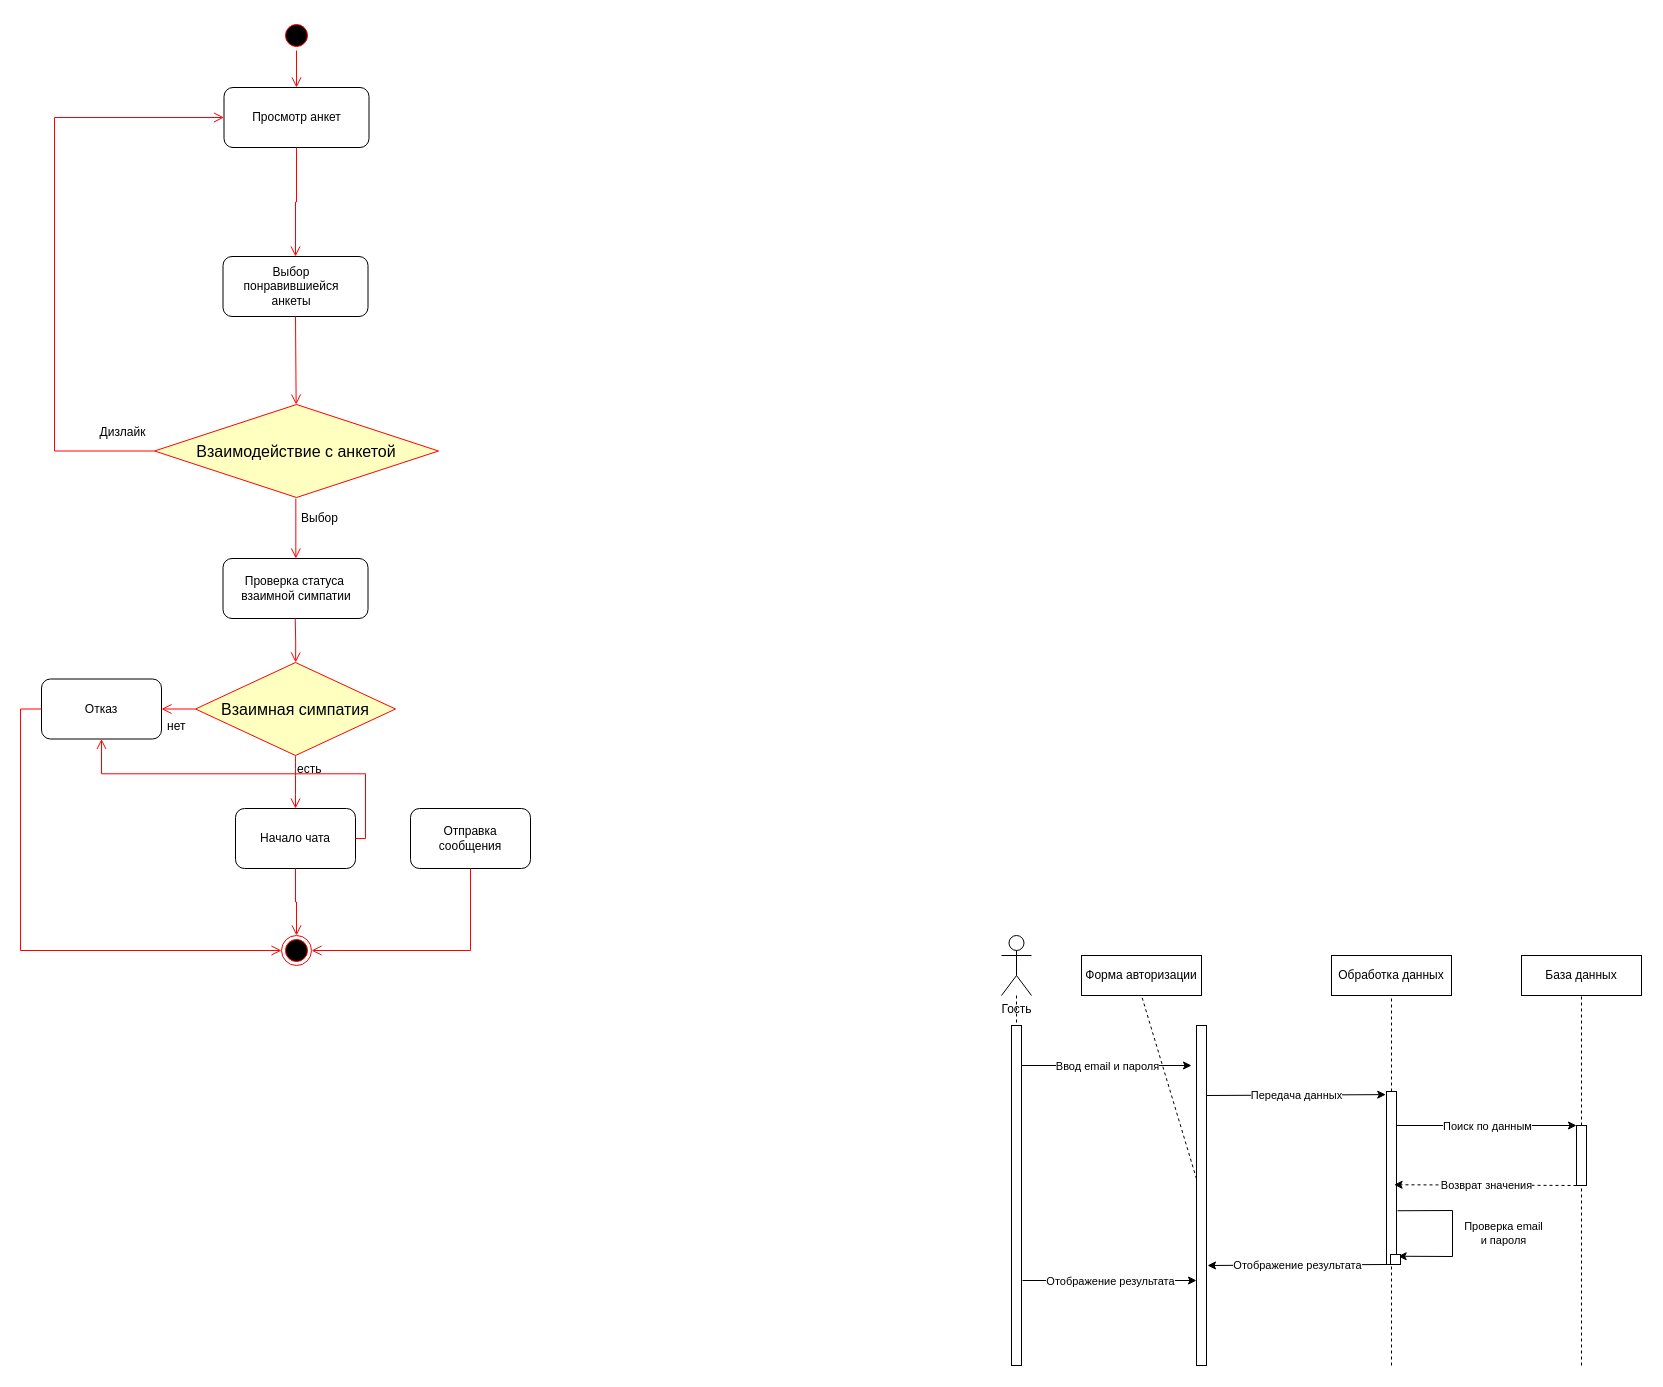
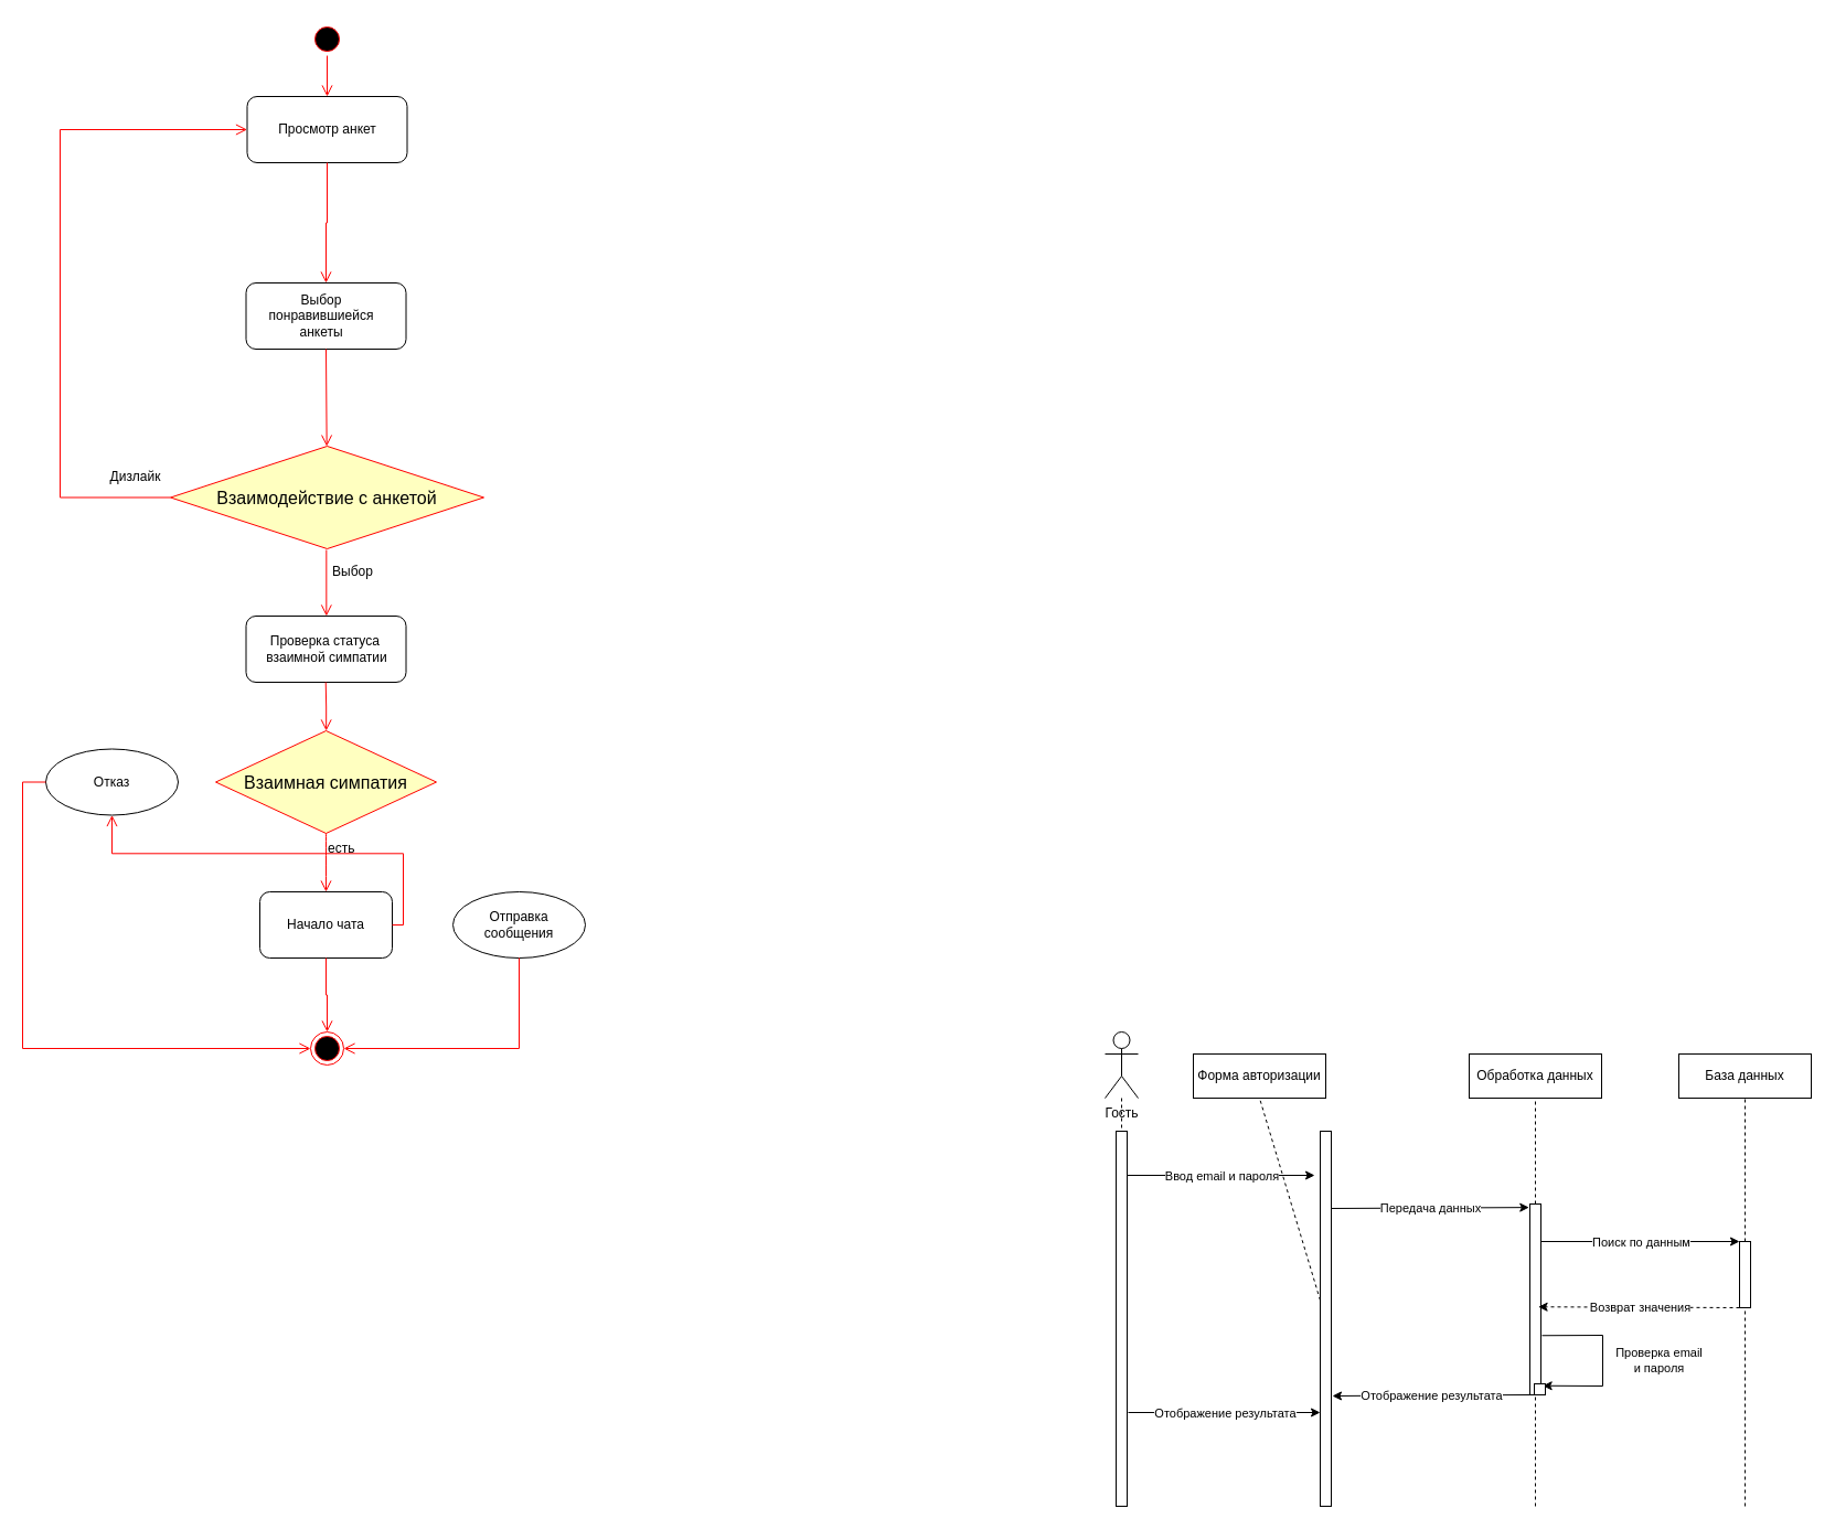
  <mxCell id="0" />
  <mxCell id="1" parent="0" />
  <mxCell id="2" value="" style="ellipse;html=1;shape=startState;fillColor=#000000;strokeColor=#ff0000;" parent="1" vertex="1"><mxGeometry x="281" y="20" width="30" height="30" as="geometry" /></mxCell>
  <mxCell id="3" value="" style="edgeStyle=orthogonalEdgeStyle;html=1;verticalAlign=bottom;endArrow=open;endSize=8;strokeColor=#ff0000;rounded=0;entryX=0.5;entryY=0;entryDx=0;entryDy=0;" parent="1" source="2" target="21" edge="1"><mxGeometry relative="1" as="geometry"><mxPoint x="296" y="184" as="targetPoint" /></mxGeometry></mxCell>
  <mxCell id="4" value="" style="rounded=1;whiteSpace=wrap;html=1;" parent="1" vertex="1"><mxGeometry x="222.5" y="256" width="145" height="60" as="geometry" /></mxCell>
  <mxCell id="5" value="Выбор понравившиейся анкеты" style="text;html=1;strokeColor=none;fillColor=none;align=center;verticalAlign=middle;whiteSpace=wrap;rounded=0;" parent="1" vertex="1"><mxGeometry x="261" y="271" width="60" height="30" as="geometry" /></mxCell>
  <mxCell id="6" value="" style="edgeStyle=orthogonalEdgeStyle;html=1;verticalAlign=bottom;endArrow=open;endSize=8;strokeColor=#ff0000;rounded=0;" parent="1" edge="1"><mxGeometry relative="1" as="geometry"><mxPoint x="295.33" y="558" as="targetPoint" /><mxPoint x="295.33" y="498" as="sourcePoint" /></mxGeometry></mxCell>
  <mxCell id="7" value=" Начало чата  " style="rounded=1;whiteSpace=wrap;html=1;" parent="1" vertex="1"><mxGeometry x="235" y="808" width="120" height="60" as="geometry" /></mxCell>
  <mxCell id="8" value="Взаимная симпатия" style="rhombus;whiteSpace=wrap;html=1;fontColor=#000000;fillColor=#ffffc0;strokeColor=#ff0000;fontSize=16;" parent="1" vertex="1"><mxGeometry x="195" y="662" width="200" height="93" as="geometry" /></mxCell>
  <mxCell id="9" value="есть" style="edgeStyle=orthogonalEdgeStyle;html=1;align=left;verticalAlign=top;endArrow=open;endSize=8;strokeColor=#ff0000;rounded=0;fontSize=12;curved=1;" parent="1" source="8" target="7" edge="1"><mxGeometry x="-1" relative="1" as="geometry"><mxPoint x="272" y="1102" as="targetPoint" /></mxGeometry></mxCell>
  <mxCell id="10" value="" style="ellipse;html=1;shape=endState;fillColor=#000000;strokeColor=#ff0000;fontSize=16;" parent="1" vertex="1"><mxGeometry x="281" y="935" width="30" height="30" as="geometry" /></mxCell>
  <mxCell id="11" value="" style="rounded=1;whiteSpace=wrap;html=1;" parent="1" vertex="1"><mxGeometry x="222.5" y="558" width="145" height="60" as="geometry" /></mxCell>
  <mxCell id="12" value="Проверка статуса&amp;nbsp; взаимной симпатии" style="text;html=1;strokeColor=none;fillColor=none;align=center;verticalAlign=middle;whiteSpace=wrap;rounded=0;" parent="1" vertex="1"><mxGeometry x="233" y="573" width="126" height="30" as="geometry" /></mxCell>
  <mxCell id="13" value="" style="edgeStyle=orthogonalEdgeStyle;html=1;verticalAlign=bottom;endArrow=open;endSize=8;strokeColor=#ff0000;rounded=0;entryX=0.5;entryY=0;entryDx=0;entryDy=0;" parent="1" edge="1"><mxGeometry relative="1" as="geometry"><mxPoint x="295.16" y="662" as="targetPoint" /><mxPoint x="294.73" y="618" as="sourcePoint" /></mxGeometry></mxCell>
- <mxCell id="14" value="нет" style="html=1;align=left;verticalAlign=top;endArrow=open;endSize=8;strokeColor=#ff0000;rounded=0;fontSize=12;exitX=0;exitY=0.5;exitDx=0;exitDy=0;entryX=1;entryY=0.5;entryDx=0;entryDy=0;" parent="1" source="8" target="15" edge="1"><mxGeometry x="0.767" y="3" relative="1" as="geometry"><mxPoint x="165" y="996" as="targetPoint" /><mxPoint x="305" y="903" as="sourcePoint" /><mxPoint as="offset" /></mxGeometry></mxCell>
- <mxCell id="15" value="Отказ" style="rounded=1;whiteSpace=wrap;html=1;" parent="1" vertex="1"><mxGeometry x="41" y="678.5" width="120" height="60" as="geometry" /></mxCell>
+ <mxCell id="15" value="Отказ" style="ellipse;whiteSpace=wrap;html=1;" parent="1" vertex="1"><mxGeometry x="41" y="678.5" width="120" height="60" as="geometry" /></mxCell>
  <mxCell id="16" value="" style="edgeStyle=orthogonalEdgeStyle;html=1;verticalAlign=bottom;endArrow=open;endSize=8;strokeColor=#ff0000;rounded=0;exitX=1;exitY=0.5;exitDx=0;exitDy=0;" parent="1" source="7" target="15" edge="1"><mxGeometry relative="1" as="geometry"><mxPoint x="305" y="793" as="targetPoint" /><mxPoint x="304.57" y="749" as="sourcePoint" /></mxGeometry></mxCell>
- <mxCell id="17" value="Отправка сообщения" style="rounded=1;whiteSpace=wrap;html=1;" parent="1" vertex="1"><mxGeometry x="410" y="808" width="120" height="60" as="geometry" /></mxCell>
+ <mxCell id="17" value="Отправка сообщения" style="ellipse;whiteSpace=wrap;html=1;" parent="1" vertex="1"><mxGeometry x="410" y="808" width="120" height="60" as="geometry" /></mxCell>
  <mxCell id="18" value="" style="edgeStyle=orthogonalEdgeStyle;html=1;verticalAlign=bottom;endArrow=open;endSize=8;strokeColor=#ff0000;rounded=0;entryX=0.5;entryY=0;entryDx=0;entryDy=0;exitX=0.5;exitY=1;exitDx=0;exitDy=0;" parent="1" source="7" target="10" edge="1"><mxGeometry relative="1" as="geometry"><mxPoint x="305" y="793" as="targetPoint" /><mxPoint x="304.57" y="749" as="sourcePoint" /></mxGeometry></mxCell>
  <mxCell id="19" value="" style="edgeStyle=orthogonalEdgeStyle;html=1;verticalAlign=bottom;endArrow=open;endSize=8;strokeColor=#ff0000;rounded=0;entryX=1;entryY=0.5;entryDx=0;entryDy=0;exitX=0.5;exitY=1;exitDx=0;exitDy=0;" parent="1" source="17" target="10" edge="1"><mxGeometry relative="1" as="geometry"><mxPoint x="315" y="803" as="targetPoint" /><mxPoint x="314.57" y="759" as="sourcePoint" /></mxGeometry></mxCell>
  <mxCell id="20" value="" style="edgeStyle=orthogonalEdgeStyle;html=1;verticalAlign=bottom;endArrow=open;endSize=8;strokeColor=#ff0000;rounded=0;exitX=0;exitY=0.5;exitDx=0;exitDy=0;entryX=0;entryY=0.5;entryDx=0;entryDy=0;" parent="1" source="15" edge="1" target="10"><mxGeometry relative="1" as="geometry"><mxPoint x="295" y="521" as="targetPoint" /><mxPoint x="304.57" y="749" as="sourcePoint" /><Array as="points"><mxPoint x="20" y="709" /><mxPoint x="20" y="950" /></Array></mxGeometry></mxCell>
  <mxCell id="21" value=" Просмотр анкет" style="rounded=1;whiteSpace=wrap;html=1;" parent="1" vertex="1"><mxGeometry x="223.5" y="87" width="145" height="60" as="geometry" /></mxCell>
  <mxCell id="22" value="" style="edgeStyle=orthogonalEdgeStyle;html=1;verticalAlign=bottom;endArrow=open;endSize=8;strokeColor=#ff0000;rounded=0;exitX=0.5;exitY=1;exitDx=0;exitDy=0;entryX=0.5;entryY=0;entryDx=0;entryDy=0;" parent="1" source="21" target="4" edge="1"><mxGeometry relative="1" as="geometry"><mxPoint x="305.57" y="314" as="targetPoint" /><mxPoint x="305.57" y="254" as="sourcePoint" /></mxGeometry></mxCell>
  <mxCell id="23" value="Гость" style="shape=umlActor;verticalLabelPosition=bottom;verticalAlign=top;html=1;outlineConnect=0;" parent="1" vertex="1"><mxGeometry x="1001" y="935" width="30" height="60" as="geometry" /></mxCell>
  <mxCell id="24" value="Форма авторизации" style="rounded=0;whiteSpace=wrap;html=1;" parent="1" vertex="1"><mxGeometry x="1081" y="955" width="120" height="40" as="geometry" /></mxCell>
  <mxCell id="25" value="Обработка данных" style="rounded=0;whiteSpace=wrap;html=1;" parent="1" vertex="1"><mxGeometry x="1331" y="955" width="120" height="40" as="geometry" /></mxCell>
  <mxCell id="26" value="База данных" style="rounded=0;whiteSpace=wrap;html=1;" parent="1" vertex="1"><mxGeometry x="1521" y="955" width="120" height="40" as="geometry" /></mxCell>
  <mxCell id="27" value="" style="endArrow=none;dashed=1;html=1;rounded=0;entryX=0.5;entryY=1;entryDx=0;entryDy=0;" parent="1" source="29" target="24" edge="1"><mxGeometry width="50" height="50" relative="1" as="geometry"><mxPoint x="1201" y="1365" as="sourcePoint" /><mxPoint x="1181" y="1025" as="targetPoint" /></mxGeometry></mxCell>
  <mxCell id="28" value="" style="endArrow=none;dashed=1;html=1;rounded=0;entryX=0.5;entryY=1;entryDx=0;entryDy=0;" parent="1" target="29" edge="1"><mxGeometry width="50" height="50" relative="1" as="geometry"><mxPoint x="1201" y="1365" as="sourcePoint" /><mxPoint x="1201" y="995" as="targetPoint" /></mxGeometry></mxCell>
  <mxCell id="29" value="" style="rounded=0;whiteSpace=wrap;html=1;" parent="1" vertex="1"><mxGeometry x="1196" y="1025" width="10" height="340" as="geometry" /></mxCell>
  <mxCell id="30" value="" style="endArrow=none;dashed=1;html=1;rounded=0;entryX=0.5;entryY=1;entryDx=0;entryDy=0;" parent="1" source="32" target="25" edge="1"><mxGeometry width="50" height="50" relative="1" as="geometry"><mxPoint x="1391" y="1365" as="sourcePoint" /><mxPoint x="1291" y="1235" as="targetPoint" /></mxGeometry></mxCell>
  <mxCell id="31" value="" style="endArrow=none;dashed=1;html=1;rounded=0;entryX=0.5;entryY=1;entryDx=0;entryDy=0;" parent="1" target="32" edge="1"><mxGeometry width="50" height="50" relative="1" as="geometry"><mxPoint x="1391" y="1365" as="sourcePoint" /><mxPoint x="1391" y="995" as="targetPoint" /></mxGeometry></mxCell>
  <mxCell id="32" value="" style="rounded=0;whiteSpace=wrap;html=1;" parent="1" vertex="1"><mxGeometry x="1386" y="1091" width="10" height="173" as="geometry" /></mxCell>
  <mxCell id="33" value="" style="endArrow=none;dashed=1;html=1;rounded=0;entryX=0.5;entryY=1;entryDx=0;entryDy=0;" parent="1" source="35" target="26" edge="1"><mxGeometry width="50" height="50" relative="1" as="geometry"><mxPoint x="1581" y="1365" as="sourcePoint" /><mxPoint x="1491" y="1235" as="targetPoint" /></mxGeometry></mxCell>
  <mxCell id="34" value="" style="endArrow=none;dashed=1;html=1;rounded=0;entryX=0.5;entryY=1;entryDx=0;entryDy=0;" parent="1" target="35" edge="1"><mxGeometry width="50" height="50" relative="1" as="geometry"><mxPoint x="1581" y="1365" as="sourcePoint" /><mxPoint x="1581" y="995" as="targetPoint" /></mxGeometry></mxCell>
  <mxCell id="35" value="" style="rounded=0;whiteSpace=wrap;html=1;" parent="1" vertex="1"><mxGeometry x="1576" y="1125" width="10" height="60" as="geometry" /></mxCell>
  <mxCell id="36" value="" style="endArrow=classic;html=1;rounded=0;" parent="1" edge="1"><mxGeometry relative="1" as="geometry"><mxPoint x="1021" y="1065" as="sourcePoint" /><mxPoint x="1191" y="1065" as="targetPoint" /></mxGeometry></mxCell>
  <mxCell id="37" value="Ввод email и пароля" style="edgeLabel;resizable=0;html=1;align=center;verticalAlign=middle;" parent="36" connectable="0" vertex="1"><mxGeometry relative="1" as="geometry" /></mxCell>
  <mxCell id="38" value="" style="endArrow=classic;html=1;rounded=0;entryX=-0.073;entryY=0.018;entryDx=0;entryDy=0;entryPerimeter=0;" parent="1" target="32" edge="1"><mxGeometry relative="1" as="geometry"><mxPoint x="1206" y="1095" as="sourcePoint" /><mxPoint x="1381" y="1095" as="targetPoint" /></mxGeometry></mxCell>
  <mxCell id="39" value="Передача данных" style="edgeLabel;resizable=0;html=1;align=center;verticalAlign=middle;" parent="38" connectable="0" vertex="1"><mxGeometry relative="1" as="geometry" /></mxCell>
  <mxCell id="40" value="" style="endArrow=classic;html=1;rounded=0;entryX=0;entryY=0;entryDx=0;entryDy=0;" parent="1" target="35" edge="1"><mxGeometry relative="1" as="geometry"><mxPoint x="1396" y="1125" as="sourcePoint" /><mxPoint x="1571" y="1125" as="targetPoint" /></mxGeometry></mxCell>
  <mxCell id="41" value="Поиск по данным" style="edgeLabel;resizable=0;html=1;align=center;verticalAlign=middle;" parent="40" connectable="0" vertex="1"><mxGeometry relative="1" as="geometry" /></mxCell>
  <mxCell id="42" value="" style="endArrow=classic;html=1;rounded=0;entryX=0.761;entryY=0.539;entryDx=0;entryDy=0;entryPerimeter=0;dashed=1;" parent="1" target="32" edge="1"><mxGeometry relative="1" as="geometry"><mxPoint x="1576" y="1185" as="sourcePoint" /><mxPoint x="1406" y="1185" as="targetPoint" /></mxGeometry></mxCell>
  <mxCell id="43" value="Возврат значения" style="edgeLabel;resizable=0;html=1;align=center;verticalAlign=middle;" parent="42" connectable="0" vertex="1"><mxGeometry relative="1" as="geometry" /></mxCell>
  <mxCell id="44" value="" style="endArrow=none;dashed=1;html=1;rounded=0;entryX=0.5;entryY=1;entryDx=0;entryDy=0;" parent="1" source="46" target="46" edge="1"><mxGeometry width="50" height="50" relative="1" as="geometry"><mxPoint x="1511" y="1095" as="sourcePoint" /><mxPoint x="1016" y="1375" as="targetPoint" /><Array as="points"><mxPoint x="1011" y="1215" /><mxPoint x="1016" y="1215" /></Array></mxGeometry></mxCell>
  <mxCell id="45" value="" style="endArrow=none;dashed=1;html=1;rounded=0;entryX=0.5;entryY=1;entryDx=0;entryDy=0;" parent="1" source="23" target="46" edge="1"><mxGeometry width="50" height="50" relative="1" as="geometry"><mxPoint x="1016" y="995" as="sourcePoint" /><mxPoint x="1016" y="1375" as="targetPoint" /></mxGeometry></mxCell>
  <mxCell id="46" value="" style="rounded=0;whiteSpace=wrap;html=1;" parent="1" vertex="1"><mxGeometry x="1011" y="1025" width="10" height="340" as="geometry" /></mxCell>
  <mxCell id="47" value="" style="endArrow=classic;html=1;rounded=0;entryX=1.066;entryY=0.954;entryDx=0;entryDy=0;entryPerimeter=0;exitX=1;exitY=0.75;exitDx=0;exitDy=0;" parent="1" edge="1"><mxGeometry relative="1" as="geometry"><mxPoint x="1397" y="1210.25" as="sourcePoint" /><mxPoint x="1397.66" y="1255.742" as="targetPoint" /><Array as="points"><mxPoint x="1452" y="1210" /><mxPoint x="1452" y="1256" /></Array></mxGeometry></mxCell>
  <mxCell id="48" value="Проверка email&lt;div&gt;и пароля&lt;/div&gt;" style="edgeLabel;resizable=0;html=1;align=center;verticalAlign=middle;" parent="47" connectable="0" vertex="1"><mxGeometry relative="1" as="geometry"><mxPoint x="50" as="offset" /></mxGeometry></mxCell>
  <mxCell id="49" value="" style="rounded=0;whiteSpace=wrap;html=1;" parent="1" vertex="1"><mxGeometry x="1390" y="1254" width="10" height="10" as="geometry" /></mxCell>
  <mxCell id="50" value="" style="endArrow=classic;html=1;rounded=0;exitX=0;exitY=1;exitDx=0;exitDy=0;" parent="1" source="32" edge="1"><mxGeometry relative="1" as="geometry"><mxPoint x="1191" y="1305" as="sourcePoint" /><mxPoint x="1207" y="1265" as="targetPoint" /></mxGeometry></mxCell>
  <mxCell id="51" value="Отображение результата" style="edgeLabel;resizable=0;html=1;;align=center;verticalAlign=middle;" parent="50" connectable="0" vertex="1"><mxGeometry relative="1" as="geometry" /></mxCell>
  <mxCell id="52" value="" style="endArrow=classic;html=1;rounded=0;entryX=0;entryY=0.75;entryDx=0;entryDy=0;" parent="1" target="29" edge="1"><mxGeometry relative="1" as="geometry"><mxPoint x="1022" y="1280" as="sourcePoint" /><mxPoint x="1396" y="1275" as="targetPoint" /></mxGeometry></mxCell>
  <mxCell id="53" value="Отображение результата" style="edgeLabel;resizable=0;html=1;;align=center;verticalAlign=middle;" parent="52" connectable="0" vertex="1"><mxGeometry relative="1" as="geometry" /></mxCell>
  <mxCell id="54" value="" style="html=1;verticalAlign=bottom;endArrow=open;endSize=8;strokeColor=#ff0000;rounded=0;exitX=0.5;exitY=1;exitDx=0;exitDy=0;" edge="1" parent="1" source="4" target="55"><mxGeometry relative="1" as="geometry"><mxPoint x="296" y="283" as="targetPoint" /><mxPoint x="299" y="317" as="sourcePoint" /></mxGeometry></mxCell>
  <mxCell id="55" value="Взаимодействие с анкетой" style="rhombus;whiteSpace=wrap;html=1;fontColor=#000000;fillColor=#ffffc0;strokeColor=#ff0000;fontSize=16;" vertex="1" parent="1"><mxGeometry x="154" y="404" width="284" height="93" as="geometry" /></mxCell>
  <mxCell id="56" value="Выбор&lt;div&gt;&lt;br&gt;&lt;/div&gt;" style="text;html=1;align=center;verticalAlign=middle;resizable=0;points=[];autosize=1;strokeColor=none;fillColor=none;" vertex="1" parent="1"><mxGeometry x="296" y="504" width="45" height="41" as="geometry" /></mxCell>
  <mxCell id="57" value="Дизлайк" style="text;html=1;align=center;verticalAlign=middle;resizable=0;points=[];autosize=1;strokeColor=none;fillColor=none;" vertex="1" parent="1"><mxGeometry x="90" y="419" width="64" height="26" as="geometry" /></mxCell>
  <mxCell id="58" value="" style="edgeStyle=orthogonalEdgeStyle;html=1;verticalAlign=bottom;endArrow=open;endSize=8;strokeColor=#ff0000;rounded=0;exitX=0;exitY=0.5;exitDx=0;exitDy=0;entryX=0;entryY=0.5;entryDx=0;entryDy=0;" edge="1" parent="1" source="55" target="21"><mxGeometry relative="1" as="geometry"><mxPoint x="127.43" y="80.93" as="targetPoint" /><mxPoint x="-107.14" y="303.43" as="sourcePoint" /><Array as="points"><mxPoint x="54" y="451" /><mxPoint x="54" y="117" /></Array></mxGeometry></mxCell>
